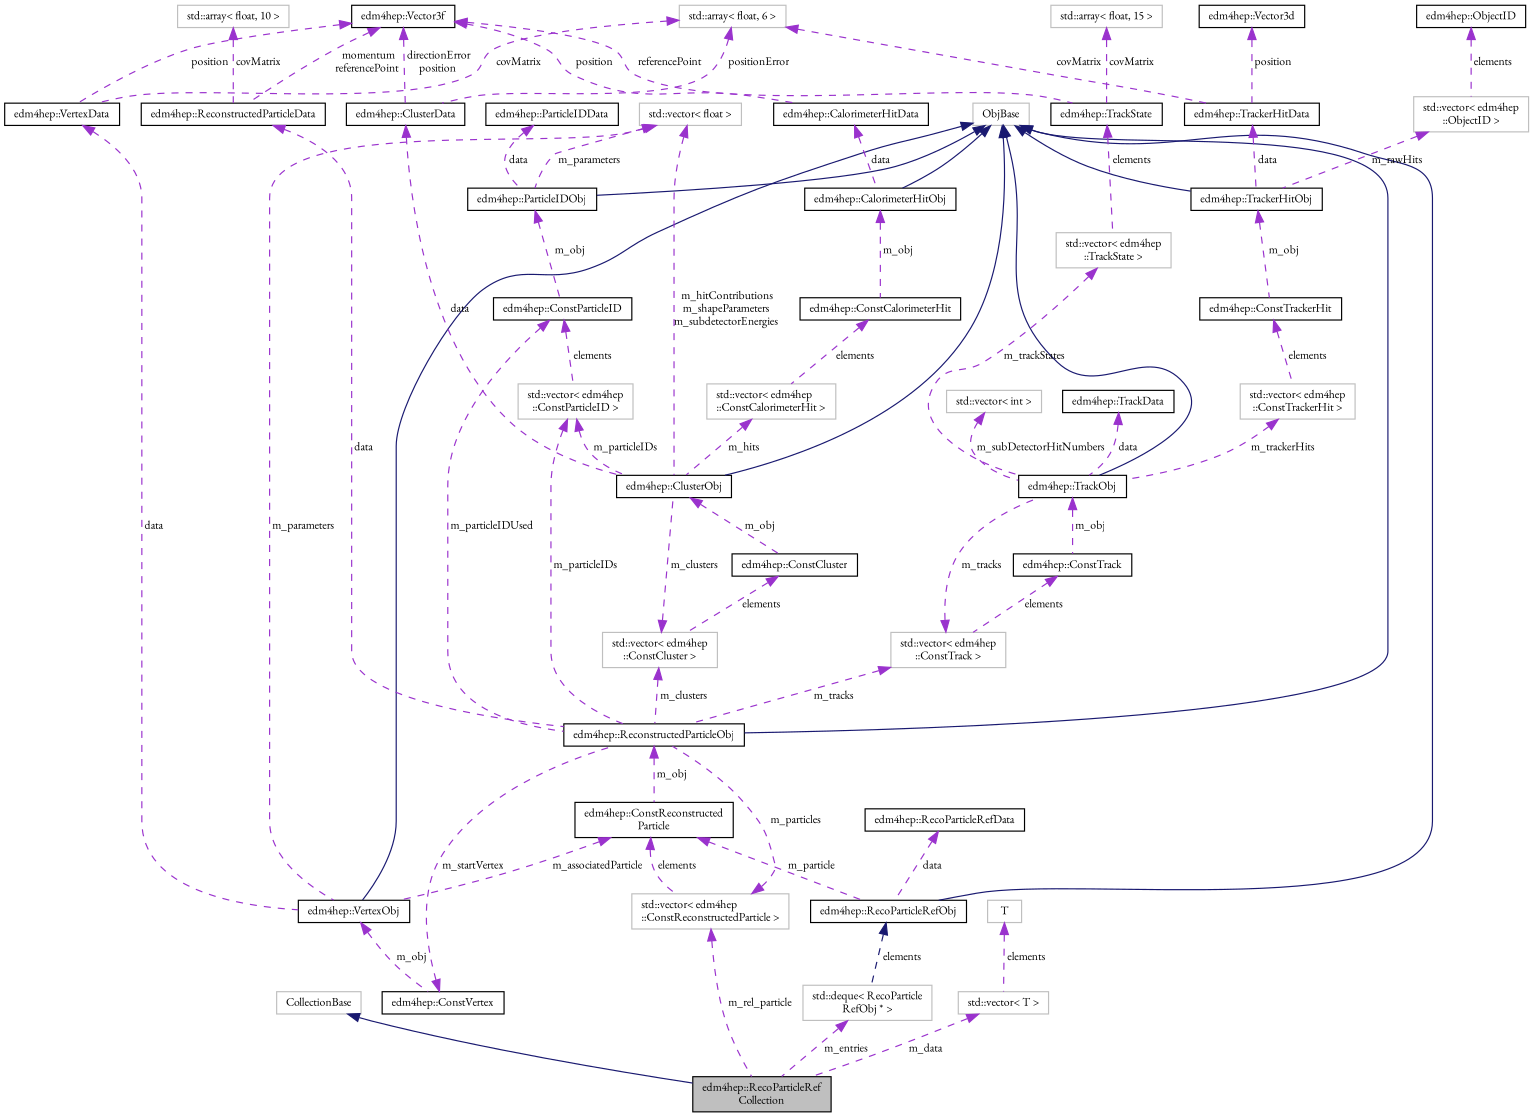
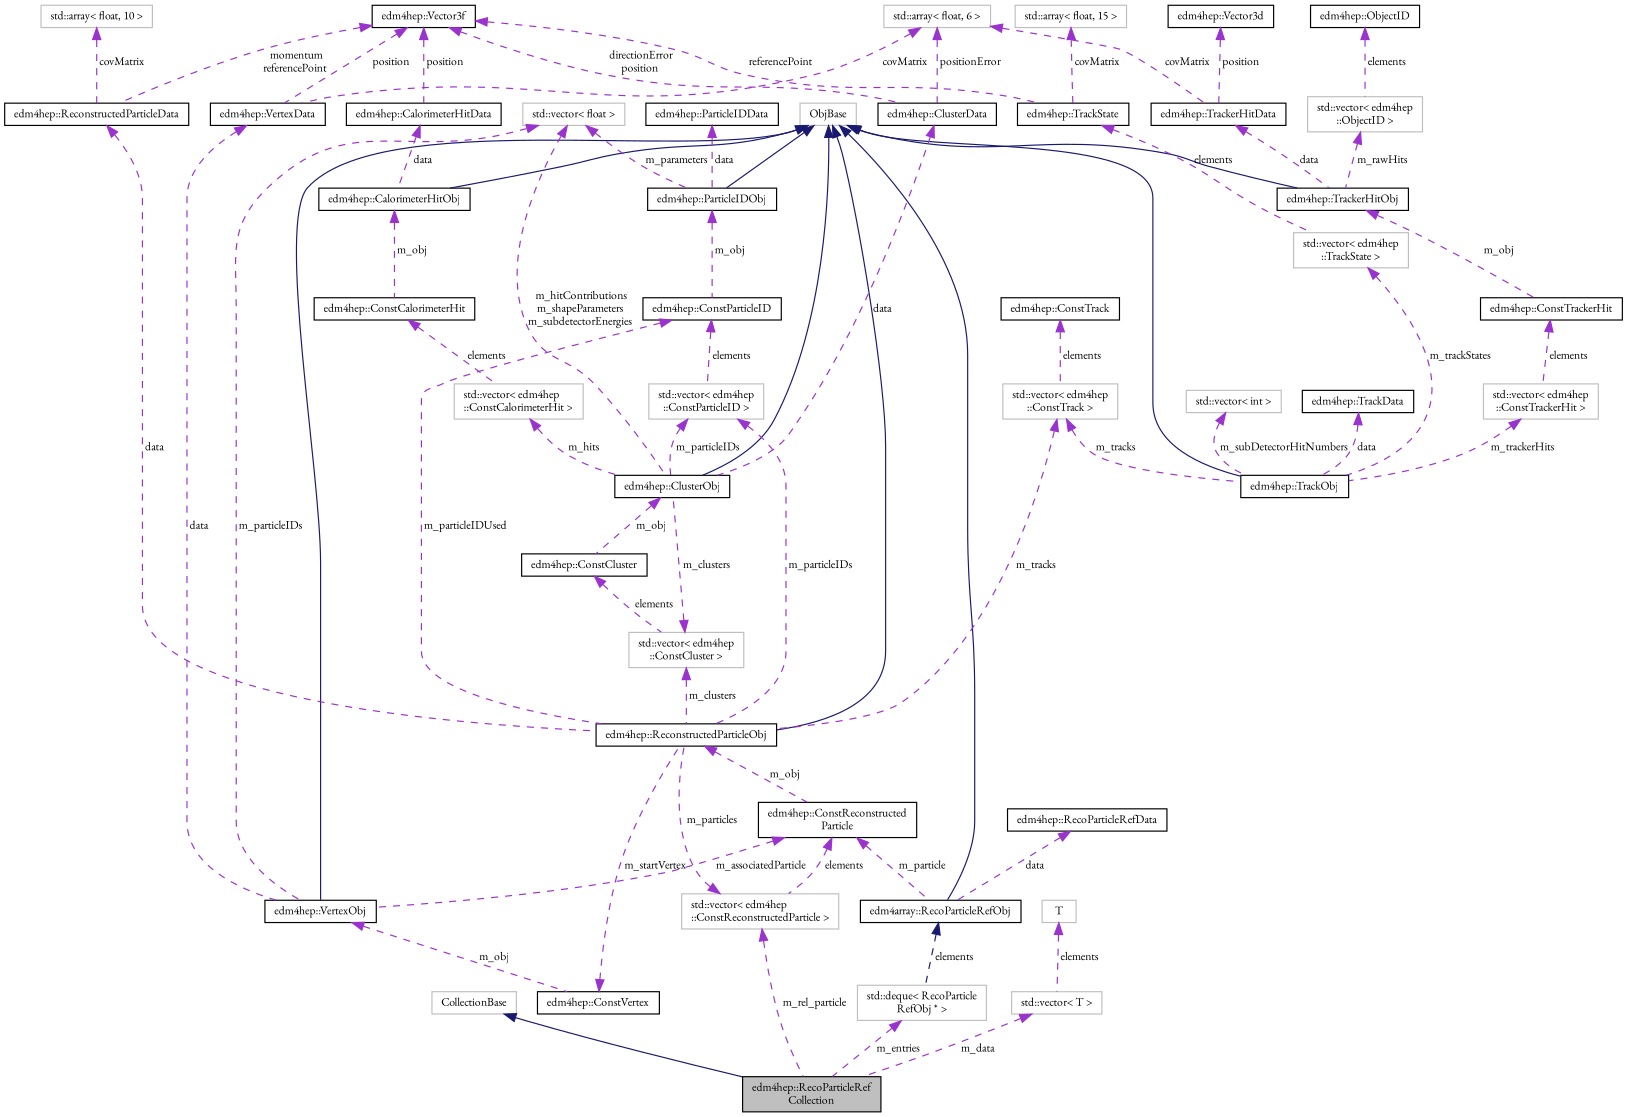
  digraph {
    fontname="EB Garamond"
    node [color=black fillcolor=white fontname="EB Garamond" fontsize=10 shape=record style=filled]
    edge [color=darkorchid3 dir=back fontname="EB Garamond" fontsize=10 labelfontname=Helvetica labelfontsize=10 style=dashed]
    n1 [fillcolor=grey75 fontcolor=black height=0.2 label="edm4hep::RecoParticleRef\lCollection" width=0.4]
    n2 [color=grey75 height=0.2 label=CollectionBase width=0.4]
    n3 [color=grey75 height=0.2 label="std::deque\< RecoParticle\lRefObj * \>" width=0.4]
-   n4 [height=0.2 label="edm4hep::RecoParticleRefObj" width=0.4]
+   n4 [height=0.2 label="edm4array::RecoParticleRefObj" width=0.4]
    n5 [color=grey75 height=0.2 label=ObjBase width=0.4]
    n6 [height=0.2 label="edm4hep::ReconstructedParticleObj" width=0.4]
    n7 [height=0.2 label="edm4hep::ClusterObj" width=0.4]
    n8 [height=0.2 label="edm4hep::ParticleIDObj" width=0.4]
    n9 [height=0.2 label="edm4hep::CalorimeterHitObj" width=0.4]
    n10 [height=0.2 label="edm4hep::TrackObj" width=0.4]
    n11 [height=0.2 label="edm4hep::TrackerHitObj" width=0.4]
    n12 [height=0.2 label="edm4hep::VertexObj" width=0.4]
    n13 [height=0.2 label="edm4hep::ConstReconstructed\lParticle" width=0.4]
    n14 [height=0.2 label="edm4hep::ConstCluster" width=0.4]
    n15 [height=0.2 label="edm4hep::ConstParticleID" width=0.4]
    n16 [height=0.2 label="edm4hep::ConstCalorimeterHit" width=0.4]
    n17 [height=0.2 label="edm4hep::ConstTrack" width=0.4]
    n18 [height=0.2 label="edm4hep::ConstTrackerHit" width=0.4]
    n19 [height=0.2 label="edm4hep::ConstVertex" width=0.4]
    n20 [color=grey75 height=0.2 label="std::vector\< edm4hep\l::ConstReconstructedParticle \>" width=0.4]
    n21 [color=grey75 height=0.2 label="std::vector\< edm4hep\l::ConstCluster \>" width=0.4]
    n22 [color=grey75 height=0.2 label="std::vector\< edm4hep\l::ConstParticleID \>" width=0.4]
    n23 [height=0.2 label="edm4hep::ParticleIDData" width=0.4]
    n24 [color=grey75 height=0.2 label="std::vector\< float \>" width=0.4]
    n25 [color=grey75 height=0.2 label="std::vector\< edm4hep\l::ConstCalorimeterHit \>" width=0.4]
    n26 [height=0.2 label="edm4hep::CalorimeterHitData" width=0.4]
    n27 [height=0.2 label="edm4hep::Vector3f" width=0.4]
    n28 [height=0.2 label="edm4hep::ClusterData" width=0.4]
    n29 [height=0.2 label="edm4hep::TrackState" width=0.4]
    n30 [height=0.2 label="edm4hep::ReconstructedParticleData" width=0.4]
    n31 [height=0.2 label="edm4hep::VertexData" width=0.4]
    n32 [color=grey75 height=0.2 label="std::vector\< edm4hep\l::TrackState \>" width=0.4]
    n33 [color=grey75 height=0.2 label="std::array\< float, 6 \>" width=0.4]
    n34 [height=0.2 label="edm4hep::TrackerHitData" width=0.4]
    n35 [color=grey75 height=0.2 label="std::vector\< edm4hep\l::ConstTrack \>" width=0.4]
    n36 [color=grey75 height=0.2 label="std::array\< float, 15 \>" width=0.4]
    n37 [color=grey75 height=0.2 label="std::vector\< edm4hep\l::ConstTrackerHit \>" width=0.4]
    n38 [color=grey75 height=0.2 label="std::vector\< edm4hep\l::ObjectID \>" width=0.4]
    n39 [height=0.2 label="edm4hep::ObjectID" width=0.4]
    n40 [height=0.2 label="edm4hep::Vector3d" width=0.4]
    n41 [color=grey75 height=0.2 label="std::vector\< int \>" width=0.4]
    n42 [height=0.2 label="edm4hep::TrackData" width=0.4]
    n43 [color=grey75 height=0.2 label="std::array\< float, 10 \>" width=0.4]
    n44 [height=0.2 label="edm4hep::RecoParticleRefData" width=0.4]
    n45 [color=grey75 height=0.2 label="std::vector\< T \>" width=0.4]
    n46 [color=grey75 height=0.2 label=T width=0.4]
    n2 -> n1 [color=midnightblue style=solid]
    n3 -> n1 [label=" m_entries"]
    n4 -> n3 [color=midnightblue label=" elements"]
    n5 -> n4 [color=midnightblue style=solid]
    n5 -> n6 [color=midnightblue style=solid]
    n5 -> n7 [color=midnightblue style=solid]
    n5 -> n8 [color=midnightblue style=solid]
    n5 -> n9 [color=midnightblue style=solid]
    n5 -> n10 [color=midnightblue style=solid]
    n5 -> n11 [color=midnightblue style=solid]
    n5 -> n12 [color=midnightblue style=solid]
    n6 -> n13 [label=" m_obj"]
    n7 -> n14 [label=" m_obj"]
    n8 -> n15 [label=" m_obj"]
    n9 -> n16 [label=" m_obj"]
-   n10 -> n17 [label=" m_obj"]
    n11 -> n18 [label=" m_obj"]
    n12 -> n19 [label=" m_obj"]
    n13 -> n4 [label=" m_particle"]
    n13 -> n12 [label=" m_associatedParticle"]
    n13 -> n20 [label=" elements"]
    n14 -> n21 [label=" elements"]
    n15 -> n6 [label=" m_particleIDUsed"]
    n15 -> n22 [label=" elements"]
    n16 -> n25 [label=" elements"]
    n17 -> n35 [label=" elements"]
    n18 -> n37 [label=" elements"]
    n19 -> n6 [label=" m_startVertex"]
    n20 -> n1 [label=" m_rel_particle"]
    n20 -> n6 [label=" m_particles"]
    n21 -> n6 [label=" m_clusters"]
    n21 -> n7 [label=" m_clusters"]
    n22 -> n6 [label=" m_particleIDs"]
    n22 -> n7 [label=" m_particleIDs"]
    n23 -> n8 [label=" data"]
    n24 -> n7 [label=" m_hitContributions\nm_shapeParameters\nm_subdetectorEnergies"]
    n24 -> n8 [label=" m_parameters"]
-   n24 -> n12 [label=" m_parameters"]
+   n24 -> n12 [label=" m_particleIDs"]
    n25 -> n7 [label=" m_hits"]
    n26 -> n9 [label=" data"]
    n27 -> n26 [label=" position"]
    n27 -> n28 [label=" directionError\nposition"]
    n27 -> n29 [label=" referencePoint"]
    n27 -> n30 [label=" momentum\nreferencePoint"]
    n27 -> n31 [label=" position"]
    n28 -> n7 [label=" data"]
    n29 -> n32 [label=" elements"]
    n30 -> n6 [label=" data"]
    n31 -> n12 [label=" data"]
    n32 -> n10 [label=" m_trackStates"]
    n33 -> n28 [label=" positionError"]
    n33 -> n31 [label=" covMatrix"]
    n33 -> n34 [label=" covMatrix"]
    n34 -> n11 [label=" data"]
    n35 -> n6 [label=" m_tracks"]
    n35 -> n10 [label=" m_tracks"]
    n36 -> n29 [label=" covMatrix"]
    n37 -> n10 [label=" m_trackerHits"]
    n38 -> n11 [label=" m_rawHits"]
    n39 -> n38 [label=" elements"]
    n40 -> n34 [label=" position"]
    n41 -> n10 [label=" m_subDetectorHitNumbers"]
    n42 -> n10 [label=" data"]
    n43 -> n30 [label=" covMatrix"]
    n44 -> n4 [label=" data"]
    n45 -> n1 [label=" m_data"]
    n46 -> n45 [label=" elements"]
  }
